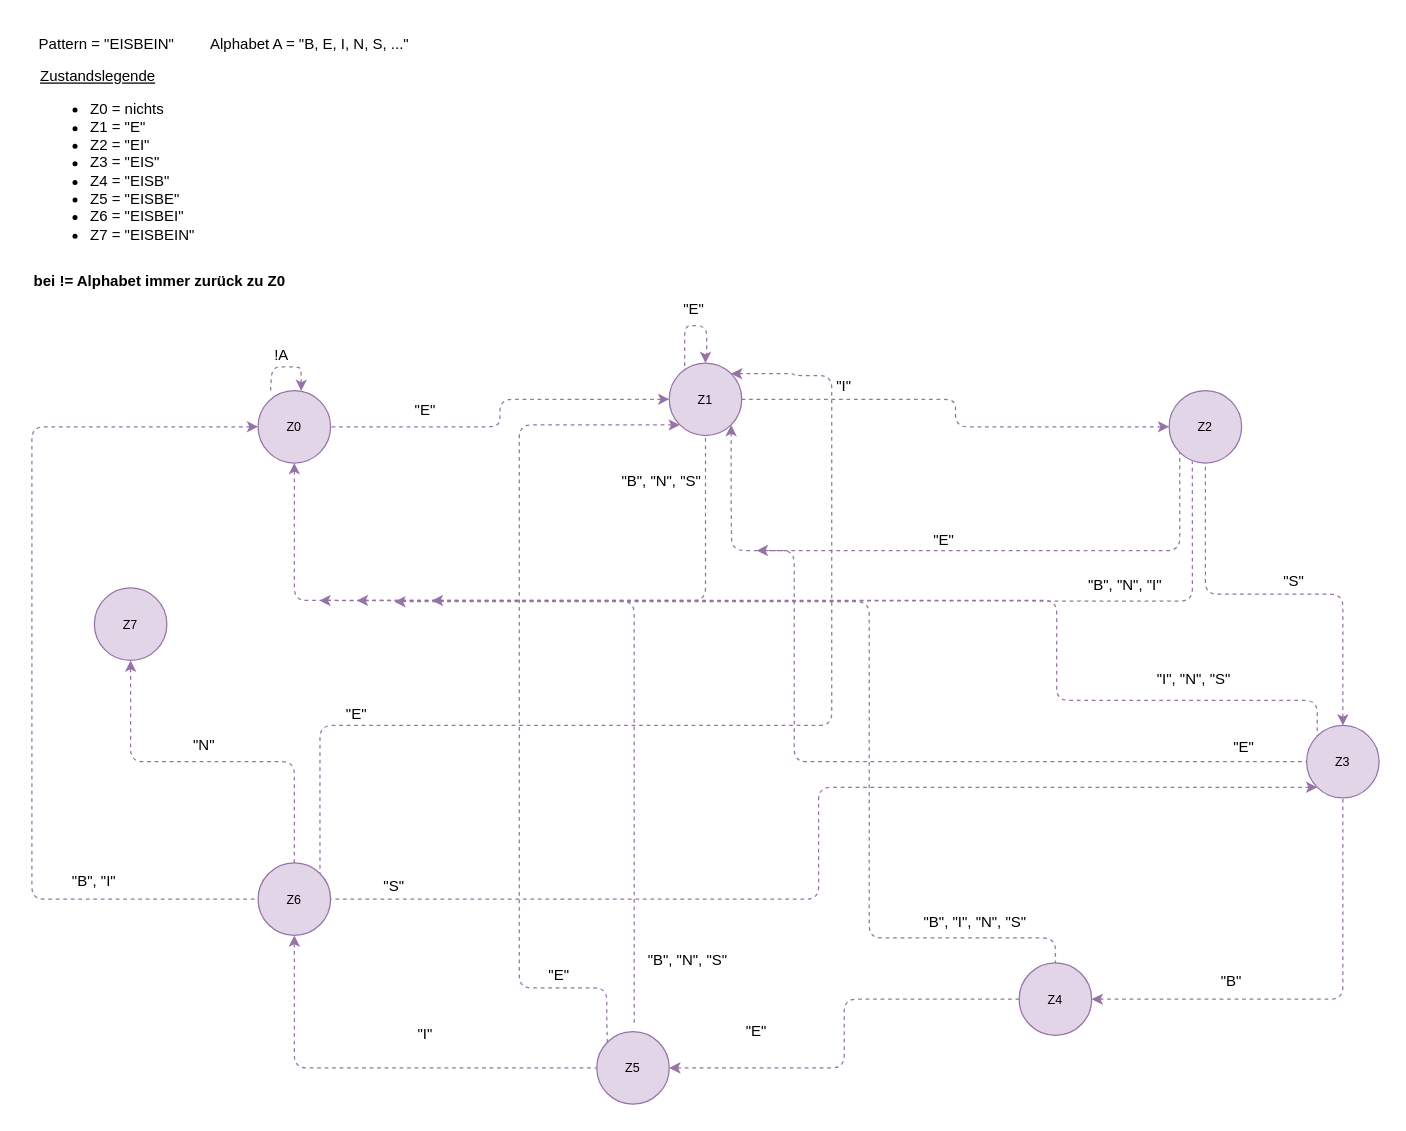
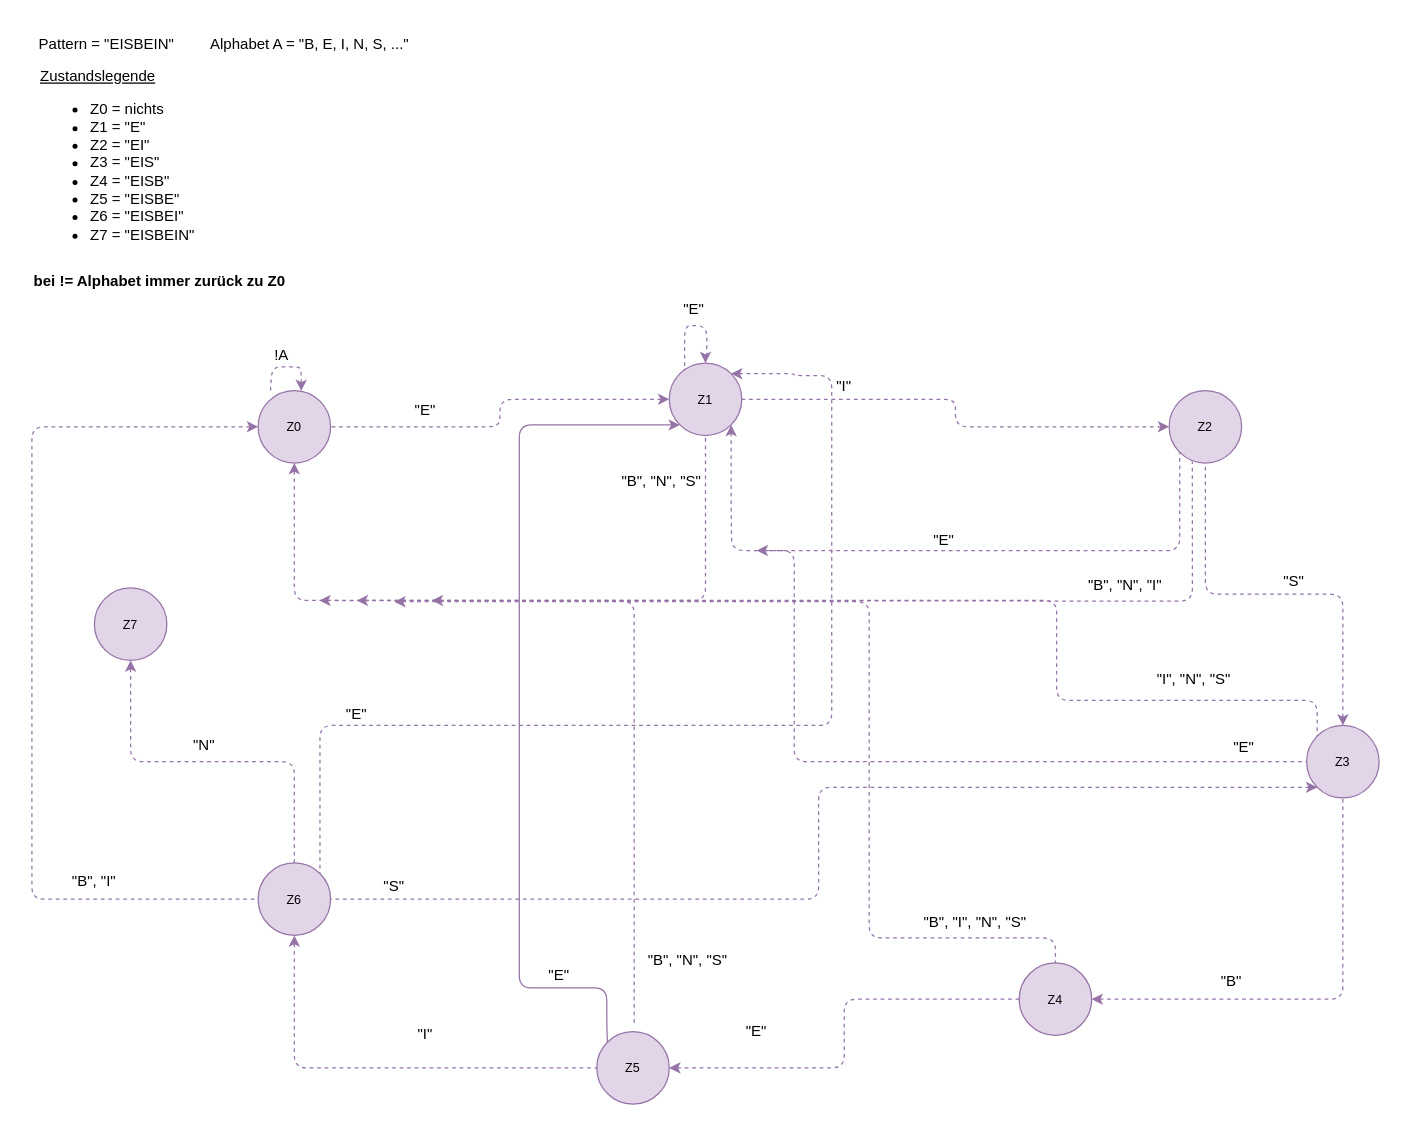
  <mxCell id="0" />
  <mxCell id="1" parent="0" />
  <mxCell id="2" value="Z0" style="ellipse;whiteSpace=wrap;html=1;aspect=fixed;fontSize=10;fillColor=#e1d5e7;strokeColor=#9673a6;" parent="1" vertex="1"><mxGeometry x="206" y="312" width="58" height="58" as="geometry" /></mxCell>
  <mxCell id="3" value="Pattern = &quot;EISBEIN&quot;" style="text;html=1;align=center;verticalAlign=middle;whiteSpace=wrap;rounded=0;" parent="1" vertex="1"><mxGeometry x="20" y="20" width="130" height="30" as="geometry" /></mxCell>
  <mxCell id="4" value="Alphabet A = &quot;B, E, I, N, S, ...&quot;" style="text;html=1;align=center;verticalAlign=middle;whiteSpace=wrap;rounded=0;" parent="1" vertex="1"><mxGeometry x="160" y="20" width="175" height="30" as="geometry" /></mxCell>
  <mxCell id="5" value="!A" style="text;html=1;align=center;verticalAlign=middle;whiteSpace=wrap;rounded=0;" parent="1" vertex="1"><mxGeometry x="195" y="269" width="60" height="30" as="geometry" /></mxCell>
  <mxCell id="6" value="&lt;div&gt;&lt;u&gt;Zustandslegende&lt;/u&gt;&lt;/div&gt;&lt;div&gt;&lt;ul&gt;&lt;li&gt;Z0 = nichts&lt;/li&gt;&lt;li&gt;Z1 = &quot;E&quot;&lt;/li&gt;&lt;li&gt;Z2 = &quot;EI&quot;&lt;/li&gt;&lt;li&gt;Z3 = &quot;EIS&quot;&lt;/li&gt;&lt;li&gt;Z4 = &quot;EISB&quot;&lt;/li&gt;&lt;li&gt;Z5 = &quot;EISBE&quot;&lt;/li&gt;&lt;li&gt;Z6 = &quot;EISBEI&quot;&lt;/li&gt;&lt;li&gt;Z7 = &quot;EISBEIN&quot;&lt;/li&gt;&lt;/ul&gt;&lt;/div&gt;" style="text;html=1;align=left;verticalAlign=middle;whiteSpace=wrap;rounded=0;" parent="1" vertex="1"><mxGeometry x="30" y="50" width="155" height="160" as="geometry" /></mxCell>
  <mxCell id="7" value="&lt;b&gt;bei != Alphabet immer zurück zu Z0&lt;/b&gt;" style="text;html=1;align=center;verticalAlign=middle;whiteSpace=wrap;rounded=0;" parent="1" vertex="1"><mxGeometry x="20" y="210" width="215" height="30" as="geometry" /></mxCell>
  <mxCell id="8" style="edgeStyle=orthogonalEdgeStyle;rounded=1;orthogonalLoop=1;jettySize=auto;html=1;dashed=1;endArrow=none;endFill=0;fontSize=10;fontColor=#FFB570;fillColor=#e1d5e7;strokeColor=#9673a6;entryX=1;entryY=0.5;entryDx=0;entryDy=0;startArrow=classic;startFill=1;exitX=0.594;exitY=0.005;exitDx=0;exitDy=0;exitPerimeter=0;" parent="1" source="2" edge="1"><mxGeometry relative="1" as="geometry"><mxPoint x="256" y="292" as="sourcePoint" /><mxPoint x="216" y="312" as="targetPoint" /><Array as="points"><mxPoint x="240" y="300" /><mxPoint x="240" y="293" /><mxPoint x="217" y="293" /><mxPoint x="217" y="312" /></Array></mxGeometry></mxCell>
  <mxCell id="9" value="Z1" style="ellipse;whiteSpace=wrap;html=1;aspect=fixed;fontSize=10;fillColor=#e1d5e7;strokeColor=#9673a6;" vertex="1" parent="1"><mxGeometry x="535" y="290" width="58" height="58" as="geometry" /></mxCell>
  <mxCell id="10" value="Z2" style="ellipse;whiteSpace=wrap;html=1;aspect=fixed;fontSize=10;fillColor=#e1d5e7;strokeColor=#9673a6;" vertex="1" parent="1"><mxGeometry x="935" y="312" width="58" height="58" as="geometry" /></mxCell>
  <mxCell id="11" value="Z3" style="ellipse;whiteSpace=wrap;html=1;aspect=fixed;fontSize=10;fillColor=#e1d5e7;strokeColor=#9673a6;" vertex="1" parent="1"><mxGeometry x="1045" y="580" width="58" height="58" as="geometry" /></mxCell>
  <mxCell id="12" value="Z4" style="ellipse;whiteSpace=wrap;html=1;aspect=fixed;fontSize=10;fillColor=#e1d5e7;strokeColor=#9673a6;" vertex="1" parent="1"><mxGeometry x="815" y="770" width="58" height="58" as="geometry" /></mxCell>
  <mxCell id="13" value="Z5" style="ellipse;whiteSpace=wrap;html=1;aspect=fixed;fontSize=10;fillColor=#e1d5e7;strokeColor=#9673a6;" vertex="1" parent="1"><mxGeometry x="477" y="825" width="58" height="58" as="geometry" /></mxCell>
  <mxCell id="14" value="Z6" style="ellipse;whiteSpace=wrap;html=1;aspect=fixed;fontSize=10;fillColor=#e1d5e7;strokeColor=#9673a6;" vertex="1" parent="1"><mxGeometry x="206" y="690" width="58" height="58" as="geometry" /></mxCell>
  <mxCell id="15" value="Z7" style="ellipse;whiteSpace=wrap;html=1;aspect=fixed;fontSize=10;fillColor=#e1d5e7;strokeColor=#9673a6;" vertex="1" parent="1"><mxGeometry x="75" y="470" width="58" height="58" as="geometry" /></mxCell>
  <mxCell id="16" style="edgeStyle=orthogonalEdgeStyle;rounded=1;orthogonalLoop=1;jettySize=auto;html=1;dashed=1;endArrow=none;endFill=0;fontSize=10;fontColor=#FFB570;fillColor=#e1d5e7;strokeColor=#9673a6;entryX=1;entryY=0.5;entryDx=0;entryDy=0;exitX=0;exitY=0.5;exitDx=0;exitDy=0;startArrow=classic;startFill=1;" edge="1" parent="1" source="9" target="2"><mxGeometry relative="1" as="geometry"><mxPoint x="435" y="340" as="sourcePoint" /><mxPoint x="305" y="360" as="targetPoint" /></mxGeometry></mxCell>
  <mxCell id="17" style="edgeStyle=orthogonalEdgeStyle;rounded=1;orthogonalLoop=1;jettySize=auto;html=1;dashed=1;endArrow=none;endFill=0;fontSize=10;fontColor=#FFB570;fillColor=#e1d5e7;strokeColor=#9673a6;entryX=1;entryY=0.5;entryDx=0;entryDy=0;exitX=0;exitY=0.5;exitDx=0;exitDy=0;startArrow=classic;startFill=1;" edge="1" parent="1" source="10" target="9"><mxGeometry relative="1" as="geometry"><mxPoint x="825" y="300" as="sourcePoint" /><mxPoint x="695" y="320" as="targetPoint" /></mxGeometry></mxCell>
  <mxCell id="18" style="edgeStyle=orthogonalEdgeStyle;rounded=1;orthogonalLoop=1;jettySize=auto;html=1;dashed=1;endArrow=none;endFill=0;fontSize=10;fontColor=#FFB570;fillColor=#e1d5e7;strokeColor=#9673a6;entryX=0.5;entryY=1;entryDx=0;entryDy=0;exitX=0.5;exitY=0;exitDx=0;exitDy=0;startArrow=classic;startFill=1;" edge="1" parent="1" source="11" target="10"><mxGeometry relative="1" as="geometry"><mxPoint x="995" y="450" as="sourcePoint" /><mxPoint x="865" y="470" as="targetPoint" /></mxGeometry></mxCell>
  <mxCell id="19" style="edgeStyle=orthogonalEdgeStyle;rounded=1;orthogonalLoop=1;jettySize=auto;html=1;dashed=1;endArrow=none;endFill=0;fontSize=10;fontColor=#FFB570;fillColor=#e1d5e7;strokeColor=#9673a6;entryX=0.5;entryY=1;entryDx=0;entryDy=0;exitX=1;exitY=0.5;exitDx=0;exitDy=0;startArrow=classic;startFill=1;" edge="1" parent="1" source="12" target="11"><mxGeometry relative="1" as="geometry"><mxPoint x="1105" y="760" as="sourcePoint" /><mxPoint x="975" y="780" as="targetPoint" /></mxGeometry></mxCell>
  <mxCell id="20" style="edgeStyle=orthogonalEdgeStyle;rounded=1;orthogonalLoop=1;jettySize=auto;html=1;dashed=1;endArrow=none;endFill=0;fontSize=10;fontColor=#FFB570;fillColor=#e1d5e7;strokeColor=#9673a6;entryX=0;entryY=0.5;entryDx=0;entryDy=0;exitX=1;exitY=0.5;exitDx=0;exitDy=0;startArrow=classic;startFill=1;" edge="1" parent="1" source="13" target="12"><mxGeometry relative="1" as="geometry"><mxPoint x="695" y="700" as="sourcePoint" /><mxPoint x="565" y="720" as="targetPoint" /></mxGeometry></mxCell>
  <mxCell id="21" style="edgeStyle=orthogonalEdgeStyle;rounded=1;orthogonalLoop=1;jettySize=auto;html=1;dashed=1;endArrow=none;endFill=0;fontSize=10;fontColor=#FFB570;fillColor=#e1d5e7;strokeColor=#9673a6;entryX=0;entryY=0.5;entryDx=0;entryDy=0;exitX=0.5;exitY=1;exitDx=0;exitDy=0;startArrow=classic;startFill=1;" edge="1" parent="1" source="14" target="13"><mxGeometry relative="1" as="geometry"><mxPoint x="485" y="730" as="sourcePoint" /><mxPoint x="355" y="750" as="targetPoint" /></mxGeometry></mxCell>
  <mxCell id="22" style="edgeStyle=orthogonalEdgeStyle;rounded=1;orthogonalLoop=1;jettySize=auto;html=1;dashed=1;endArrow=none;endFill=0;fontSize=10;fontColor=#FFB570;fillColor=#e1d5e7;strokeColor=#9673a6;entryX=0.5;entryY=0;entryDx=0;entryDy=0;exitX=0.5;exitY=1;exitDx=0;exitDy=0;startArrow=classic;startFill=1;" edge="1" parent="1" source="15" target="14"><mxGeometry relative="1" as="geometry"><mxPoint x="345" y="600" as="sourcePoint" /><mxPoint x="215" y="620" as="targetPoint" /></mxGeometry></mxCell>
  <mxCell id="23" value="&quot;E&quot;" style="text;html=1;align=center;verticalAlign=middle;whiteSpace=wrap;rounded=0;" vertex="1" parent="1"><mxGeometry x="310" y="313" width="60" height="30" as="geometry" /></mxCell>
  <mxCell id="24" value="&quot;I&quot;" style="text;html=1;align=center;verticalAlign=middle;whiteSpace=wrap;rounded=0;" vertex="1" parent="1"><mxGeometry x="645" y="294" width="60" height="30" as="geometry" /></mxCell>
  <mxCell id="25" value="&quot;S&quot;" style="text;html=1;align=center;verticalAlign=middle;whiteSpace=wrap;rounded=0;" vertex="1" parent="1"><mxGeometry x="1005" y="450" width="60" height="30" as="geometry" /></mxCell>
  <mxCell id="26" value="&quot;B&quot;" style="text;html=1;align=center;verticalAlign=middle;whiteSpace=wrap;rounded=0;" vertex="1" parent="1"><mxGeometry x="955" y="770" width="60" height="30" as="geometry" /></mxCell>
  <mxCell id="27" value="&quot;E&quot;" style="text;html=1;align=center;verticalAlign=middle;whiteSpace=wrap;rounded=0;" vertex="1" parent="1"><mxGeometry x="575" y="810" width="60" height="30" as="geometry" /></mxCell>
  <mxCell id="28" value="&quot;I&quot;" style="text;html=1;align=center;verticalAlign=middle;whiteSpace=wrap;rounded=0;" vertex="1" parent="1"><mxGeometry x="310" y="812" width="60" height="30" as="geometry" /></mxCell>
  <mxCell id="29" value="&quot;N&quot;" style="text;html=1;align=center;verticalAlign=middle;whiteSpace=wrap;rounded=0;" vertex="1" parent="1"><mxGeometry x="133" y="581" width="60" height="30" as="geometry" /></mxCell>
  <mxCell id="30" style="edgeStyle=orthogonalEdgeStyle;rounded=1;orthogonalLoop=1;jettySize=auto;html=1;dashed=1;endArrow=none;endFill=0;fontSize=10;fontColor=#FFB570;fillColor=#e1d5e7;strokeColor=#9673a6;entryX=0.212;entryY=0.099;entryDx=0;entryDy=0;startArrow=classic;startFill=1;entryPerimeter=0;exitX=0.5;exitY=0;exitDx=0;exitDy=0;" edge="1" parent="1" source="9" target="9"><mxGeometry relative="1" as="geometry"><mxPoint x="565" y="280" as="sourcePoint" /><mxPoint x="545" y="290" as="targetPoint" /><Array as="points"><mxPoint x="564" y="287" /><mxPoint x="565" y="287" /><mxPoint x="565" y="260" /><mxPoint x="547" y="260" /></Array></mxGeometry></mxCell>
  <mxCell id="31" value="&quot;E&quot;" style="text;html=1;align=center;verticalAlign=middle;whiteSpace=wrap;rounded=0;" vertex="1" parent="1"><mxGeometry x="525" y="232" width="60" height="30" as="geometry" /></mxCell>
  <mxCell id="32" style="edgeStyle=orthogonalEdgeStyle;rounded=1;orthogonalLoop=1;jettySize=auto;html=1;dashed=1;endArrow=none;endFill=0;fontSize=10;fontColor=#FFB570;fillColor=#e1d5e7;strokeColor=#9673a6;entryX=0.5;entryY=1;entryDx=0;entryDy=0;exitX=0.5;exitY=1;exitDx=0;exitDy=0;startArrow=classic;startFill=1;" edge="1" parent="1" source="2" target="9"><mxGeometry relative="1" as="geometry"><mxPoint x="685" y="400" as="sourcePoint" /><mxPoint x="555" y="420" as="targetPoint" /><Array as="points"><mxPoint x="235" y="480" /><mxPoint x="564" y="480" /></Array></mxGeometry></mxCell>
  <mxCell id="33" value="&quot;B&quot;, &quot;N&quot;, &quot;S&quot;" style="text;html=1;align=center;verticalAlign=middle;whiteSpace=wrap;rounded=0;" vertex="1" parent="1"><mxGeometry x="495" y="370" width="68" height="30" as="geometry" /></mxCell>
  <mxCell id="34" style="edgeStyle=orthogonalEdgeStyle;rounded=1;orthogonalLoop=1;jettySize=auto;html=1;dashed=1;endArrow=none;endFill=0;fontSize=10;fontColor=#FFB570;fillColor=#e1d5e7;strokeColor=#9673a6;entryX=0;entryY=1;entryDx=0;entryDy=0;exitX=1;exitY=1;exitDx=0;exitDy=0;startArrow=classic;startFill=1;" edge="1" parent="1" source="9" target="10"><mxGeometry relative="1" as="geometry"><mxPoint x="576.016" y="407.016" as="sourcePoint" /><mxPoint x="935.004" y="429.016" as="targetPoint" /><Array as="points"><mxPoint x="584" y="407" /><mxPoint x="585" y="440" /><mxPoint x="944" y="440" /></Array></mxGeometry></mxCell>
  <mxCell id="35" value="&quot;E&quot;" style="text;html=1;align=center;verticalAlign=middle;whiteSpace=wrap;rounded=0;" vertex="1" parent="1"><mxGeometry x="725" y="417" width="60" height="30" as="geometry" /></mxCell>
  <mxCell id="36" style="edgeStyle=orthogonalEdgeStyle;rounded=1;orthogonalLoop=1;jettySize=auto;html=1;dashed=1;endArrow=none;endFill=0;fontSize=10;fontColor=#FFB570;fillColor=#e1d5e7;strokeColor=#9673a6;entryX=0.32;entryY=0.98;entryDx=0;entryDy=0;startArrow=classic;startFill=1;entryPerimeter=0;" edge="1" parent="1" target="10"><mxGeometry relative="1" as="geometry"><mxPoint x="255" y="480" as="sourcePoint" /><mxPoint x="665" y="570" as="targetPoint" /></mxGeometry></mxCell>
  <mxCell id="37" value="&quot;B&quot;, &quot;N&quot;, &quot;I&quot;" style="text;html=1;align=center;verticalAlign=middle;whiteSpace=wrap;rounded=0;" vertex="1" parent="1"><mxGeometry x="865" y="453" width="70" height="30" as="geometry" /></mxCell>
  <mxCell id="38" style="edgeStyle=orthogonalEdgeStyle;rounded=1;orthogonalLoop=1;jettySize=auto;html=1;dashed=1;endArrow=none;endFill=0;fontSize=10;fontColor=#FFB570;fillColor=#e1d5e7;strokeColor=#9673a6;entryX=0;entryY=0.5;entryDx=0;entryDy=0;startArrow=classic;startFill=1;" edge="1" parent="1" target="11"><mxGeometry relative="1" as="geometry"><mxPoint x="605" y="440" as="sourcePoint" /><mxPoint x="735" y="610" as="targetPoint" /><Array as="points"><mxPoint x="635" y="609" /></Array></mxGeometry></mxCell>
  <mxCell id="39" value="&quot;E&quot;" style="text;html=1;align=center;verticalAlign=middle;whiteSpace=wrap;rounded=0;" vertex="1" parent="1"><mxGeometry x="965" y="583" width="60" height="30" as="geometry" /></mxCell>
  <mxCell id="40" style="edgeStyle=orthogonalEdgeStyle;rounded=1;orthogonalLoop=1;jettySize=auto;html=1;dashed=1;endArrow=none;endFill=0;fontSize=10;fontColor=#FFB570;fillColor=#e1d5e7;strokeColor=#9673a6;entryX=0;entryY=0;entryDx=0;entryDy=0;startArrow=classic;startFill=1;" edge="1" parent="1" target="11"><mxGeometry relative="1" as="geometry"><mxPoint y="480" as="sourcePoint" x="285" /><mxPoint x="695" y="700" as="targetPoint" /><Array as="points"><mxPoint x="845" y="480" /><mxPoint x="845" y="560" /><mxPoint x="1053" y="560" /></Array></mxGeometry></mxCell>
  <mxCell id="41" value="&quot;I&quot;, &quot;N&quot;, &quot;S&quot;" style="text;html=1;align=center;verticalAlign=middle;whiteSpace=wrap;rounded=0;" vertex="1" parent="1"><mxGeometry x="915" y="528" width="80" height="30" as="geometry" /></mxCell>
  <mxCell id="42" style="edgeStyle=orthogonalEdgeStyle;rounded=1;orthogonalLoop=1;jettySize=auto;html=1;dashed=1;endArrow=none;endFill=0;fontSize=10;fontColor=#FFB570;fillColor=#e1d5e7;strokeColor=#9673a6;entryX=0.5;entryY=0;entryDx=0;entryDy=0;startArrow=classic;startFill=1;" edge="1" parent="1" target="12"><mxGeometry relative="1" as="geometry"><mxPoint x="315" y="481" as="sourcePoint" /><mxPoint x="575" y="710" as="targetPoint" /><Array as="points"><mxPoint x="315" y="481" /><mxPoint x="695" y="480" /><mxPoint x="695" y="750" /><mxPoint x="844" y="750" /></Array></mxGeometry></mxCell>
  <mxCell id="43" value="&quot;B&quot;, &quot;I&quot;, &quot;N&quot;, &quot;S&quot;" style="text;html=1;align=center;verticalAlign=middle;whiteSpace=wrap;rounded=0;" vertex="1" parent="1"><mxGeometry x="725" y="723" width="110" height="30" as="geometry" /></mxCell>
- <mxCell id="44" style="edgeStyle=orthogonalEdgeStyle;rounded=1;orthogonalLoop=1;jettySize=auto;html=1;dashed=1;endArrow=none;endFill=0;fontSize=10;fontColor=#FFB570;fillColor=#e1d5e7;strokeColor=#9673a6;entryX=0;entryY=0;entryDx=0;entryDy=0;exitX=0;exitY=1;exitDx=0;exitDy=0;startArrow=classic;startFill=1;" edge="1" parent="1" source="9" target="13"><mxGeometry relative="1" as="geometry"><mxPoint x="575" y="720" as="sourcePoint" /><mxPoint x="445" y="740" as="targetPoint" /><Array as="points"><mxPoint x="415" y="339" /><mxPoint x="415" y="790" /><mxPoint x="485" y="790" /><mxPoint x="485" y="819" /></Array></mxGeometry></mxCell>
+ <mxCell id="44" style="edgeStyle=orthogonalEdgeStyle;rounded=1;orthogonalLoop=1;jettySize=auto;html=1;dashed=0;endArrow=none;endFill=0;fontSize=10;fontColor=#FFB570;fillColor=#e1d5e7;strokeColor=#9673a6;entryX=0;entryY=0;entryDx=0;entryDy=0;exitX=0;exitY=1;exitDx=0;exitDy=0;startArrow=classic;startFill=1;" edge="1" parent="1" source="9" target="13"><mxGeometry relative="1" as="geometry"><mxPoint x="575" y="720" as="sourcePoint" /><mxPoint x="445" y="740" as="targetPoint" /><Array as="points"><mxPoint x="415" y="339" /><mxPoint x="415" y="790" /><mxPoint x="485" y="790" /><mxPoint x="485" y="819" /></Array></mxGeometry></mxCell>
  <mxCell id="45" value="&quot;E&quot;" style="text;html=1;align=center;verticalAlign=middle;whiteSpace=wrap;rounded=0;" vertex="1" parent="1"><mxGeometry x="417" y="765" width="60" height="30" as="geometry" /></mxCell>
  <mxCell id="46" style="edgeStyle=orthogonalEdgeStyle;rounded=1;orthogonalLoop=1;jettySize=auto;html=1;dashed=1;endArrow=none;endFill=0;fontSize=10;fontColor=#FFB570;fillColor=#e1d5e7;strokeColor=#9673a6;entryX=0.516;entryY=-0.076;entryDx=0;entryDy=0;startArrow=classic;startFill=1;entryPerimeter=0;" edge="1" parent="1" target="13"><mxGeometry relative="1" as="geometry"><mxPoint x="345" y="480" as="sourcePoint" /><mxPoint x="505" y="650" as="targetPoint" /></mxGeometry></mxCell>
  <mxCell id="47" value="&quot;B&quot;, &quot;N&quot;, &quot;S&quot;" style="text;html=1;align=center;verticalAlign=middle;whiteSpace=wrap;rounded=0;" vertex="1" parent="1"><mxGeometry x="515" y="753" width="70" height="30" as="geometry" /></mxCell>
  <mxCell id="48" style="edgeStyle=orthogonalEdgeStyle;rounded=1;orthogonalLoop=1;jettySize=auto;html=1;dashed=1;endArrow=none;endFill=0;fontSize=10;fontColor=#FFB570;fillColor=#e1d5e7;strokeColor=#9673a6;entryX=1;entryY=0.5;entryDx=0;entryDy=0;exitX=0;exitY=1;exitDx=0;exitDy=0;startArrow=classic;startFill=1;" edge="1" parent="1" source="11" target="14"><mxGeometry relative="1" as="geometry"><mxPoint x="465" y="680" as="sourcePoint" /><mxPoint x="335" y="700" as="targetPoint" /></mxGeometry></mxCell>
  <mxCell id="49" value="&quot;S&quot;" style="text;html=1;align=center;verticalAlign=middle;whiteSpace=wrap;rounded=0;" vertex="1" parent="1"><mxGeometry y="694" width="60" height="30" as="geometry" x="285" /></mxCell>
  <mxCell id="50" style="edgeStyle=orthogonalEdgeStyle;rounded=1;orthogonalLoop=1;jettySize=auto;html=1;dashed=1;endArrow=none;endFill=0;fontSize=10;fontColor=#FFB570;fillColor=#e1d5e7;strokeColor=#9673a6;entryX=1;entryY=0;entryDx=0;entryDy=0;startArrow=classic;startFill=1;exitX=1;exitY=0;exitDx=0;exitDy=0;" edge="1" parent="1" source="9" target="14"><mxGeometry relative="1" as="geometry"><mxPoint x="635" y="270" as="sourcePoint" /><mxPoint x="255" y="660" as="targetPoint" /><Array as="points"><mxPoint x="635" y="299" /><mxPoint x="635" y="300" /><mxPoint x="665" y="300" /><mxPoint x="665" y="580" /><mxPoint x="255" y="580" /></Array></mxGeometry></mxCell>
  <mxCell id="51" value="&quot;E&quot;" style="text;html=1;align=center;verticalAlign=middle;whiteSpace=wrap;rounded=0;" vertex="1" parent="1"><mxGeometry x="255" y="556" width="60" height="30" as="geometry" /></mxCell>
  <mxCell id="52" style="edgeStyle=orthogonalEdgeStyle;rounded=1;orthogonalLoop=1;jettySize=auto;html=1;dashed=1;endArrow=none;endFill=0;fontSize=10;fontColor=#FFB570;fillColor=#e1d5e7;strokeColor=#9673a6;entryX=0;entryY=0.5;entryDx=0;entryDy=0;startArrow=classic;startFill=1;exitX=0;exitY=0.5;exitDx=0;exitDy=0;" edge="1" parent="1" source="2" target="14"><mxGeometry relative="1" as="geometry"><mxPoint x="-105" y="390" as="sourcePoint" /><mxPoint x="-15" y="680" as="targetPoint" /><Array as="points"><mxPoint x="25" y="341" /><mxPoint x="25" y="719" /></Array></mxGeometry></mxCell>
  <mxCell id="53" value="&quot;B&quot;, &quot;I&quot;" style="text;html=1;align=center;verticalAlign=middle;whiteSpace=wrap;rounded=0;" vertex="1" parent="1"><mxGeometry x="45" y="690" width="60" height="30" as="geometry" /></mxCell>
